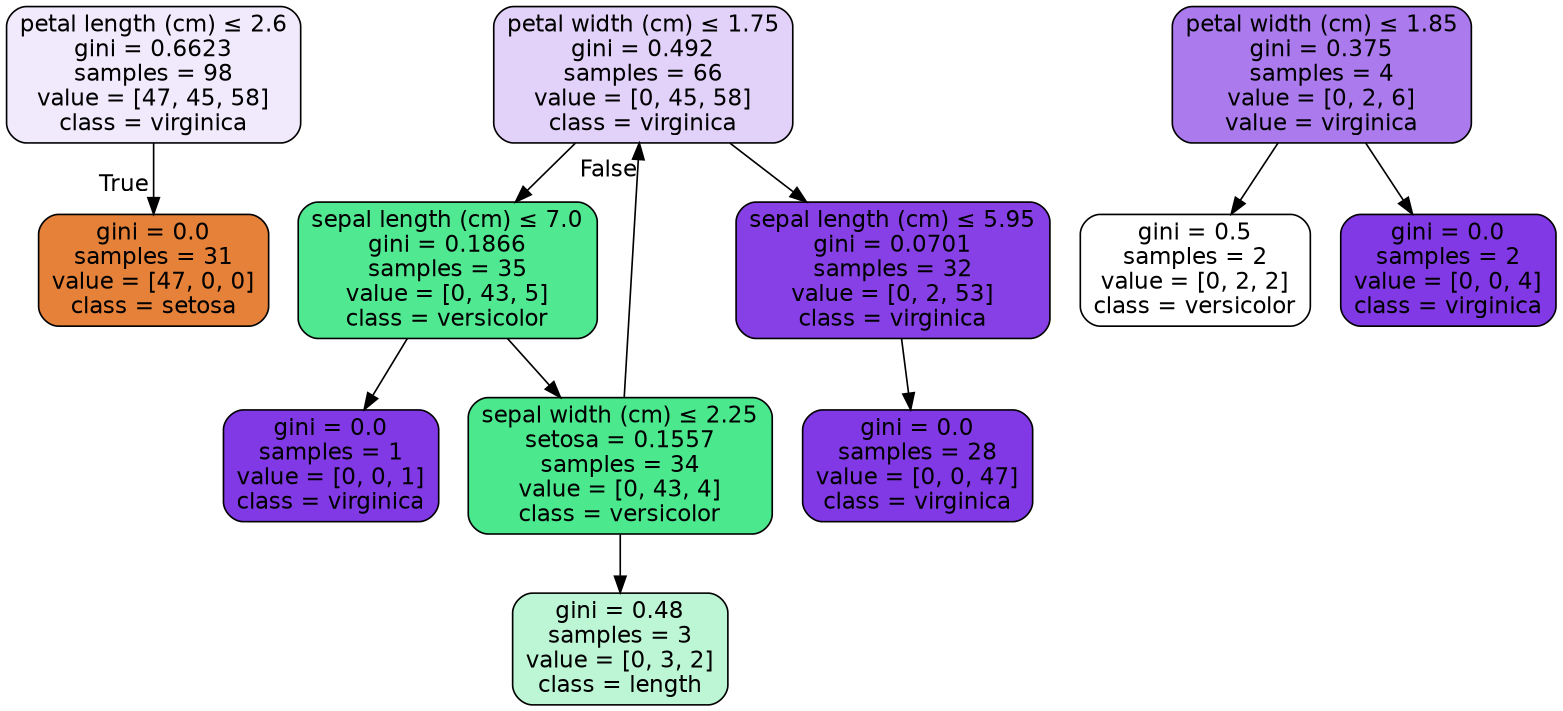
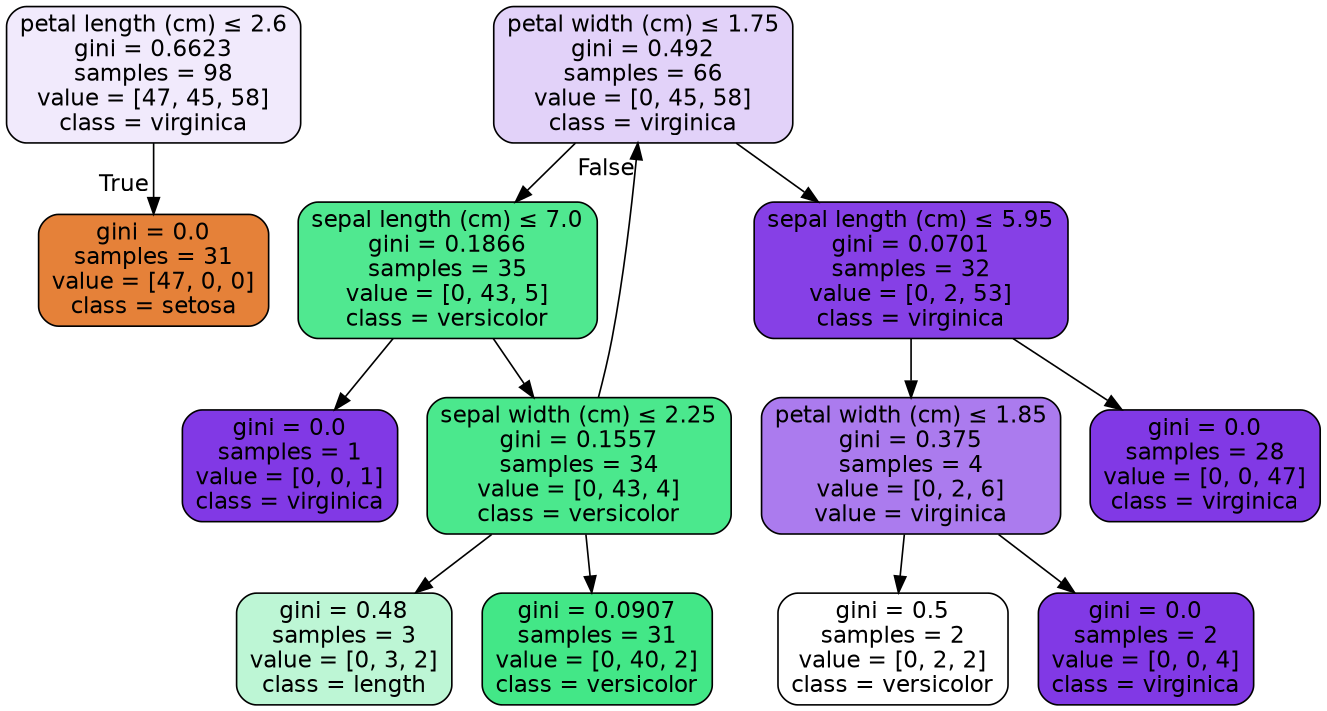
  digraph {
    node [color=black fillcolor="#8139e5ff" fontname=helvetica shape=box style="filled, rounded"]
    edge [fontname=helvetica]
    n1 [fillcolor="#8139e51b" label=<petal length (cm) &le; 2.6<br/>gini = 0.6623<br/>samples = 98<br/>value = [47, 45, 58]<br/>class = virginica>]
    n2 [fillcolor="#e58139ff" label=<gini = 0.0<br/>samples = 31<br/>value = [47, 0, 0]<br/>class = setosa>]
    n3 [fillcolor="#8139e539" label=<petal width (cm) &le; 1.75<br/>gini = 0.492<br/>samples = 66<br/>value = [0, 45, 58]<br/>class = virginica>]
    n4 [fillcolor="#39e581e1" label=<sepal length (cm) &le; 7.0<br/>gini = 0.1866<br/>samples = 35<br/>value = [0, 43, 5]<br/>class = versicolor>]
    n5 [fillcolor="#8139e5f5" label=<sepal length (cm) &le; 5.95<br/>gini = 0.0701<br/>samples = 32<br/>value = [0, 2, 53]<br/>class = virginica>]
-   n6 [fillcolor="#39e581e7" label=<sepal width (cm) &le; 2.25<br/>setosa = 0.1557<br/>samples = 34<br/>value = [0, 43, 4]<br/>class = versicolor>]
+   n6 [fillcolor="#39e581e7" label=<sepal width (cm) &le; 2.25<br/>gini = 0.1557<br/>samples = 34<br/>value = [0, 43, 4]<br/>class = versicolor>]
    n7 [label=<gini = 0.0<br/>samples = 1<br/>value = [0, 0, 1]<br/>class = virginica>]
    n8 [fillcolor="#8139e5aa" label=<petal width (cm) &le; 1.85<br/>gini = 0.375<br/>samples = 4<br/>value = [0, 2, 6]<br/>value = virginica>]
    n9 [label=<gini = 0.0<br/>samples = 28<br/>value = [0, 0, 47]<br/>class = virginica>]
    n10 [fillcolor="#39e58155" label=<gini = 0.48<br/>samples = 3<br/>value = [0, 3, 2]<br/>class = length>]
+   n11 [fillcolor="#39e581f2" label=<gini = 0.0907<br/>samples = 31<br/>value = [0, 40, 2]<br/>class = versicolor>]
    n12 [fillcolor="#39e58100" label=<gini = 0.5<br/>samples = 2<br/>value = [0, 2, 2]<br/>class = versicolor>]
    n13 [label=<gini = 0.0<br/>samples = 2<br/>value = [0, 0, 4]<br/>class = virginica>]
    n1 -> n2 [headlabel=True labelangle=45 labeldistance=2.5]
    n3 -> n4
    n3 -> n5
    n4 -> n6
    n4 -> n7
+   n5 -> n8
    n5 -> n9
    n6 -> n3 [headlabel=False labelangle=-45 labeldistance=2.5]
    n6 -> n10
+   n6 -> n11
    n8 -> n12
    n8 -> n13
  }
